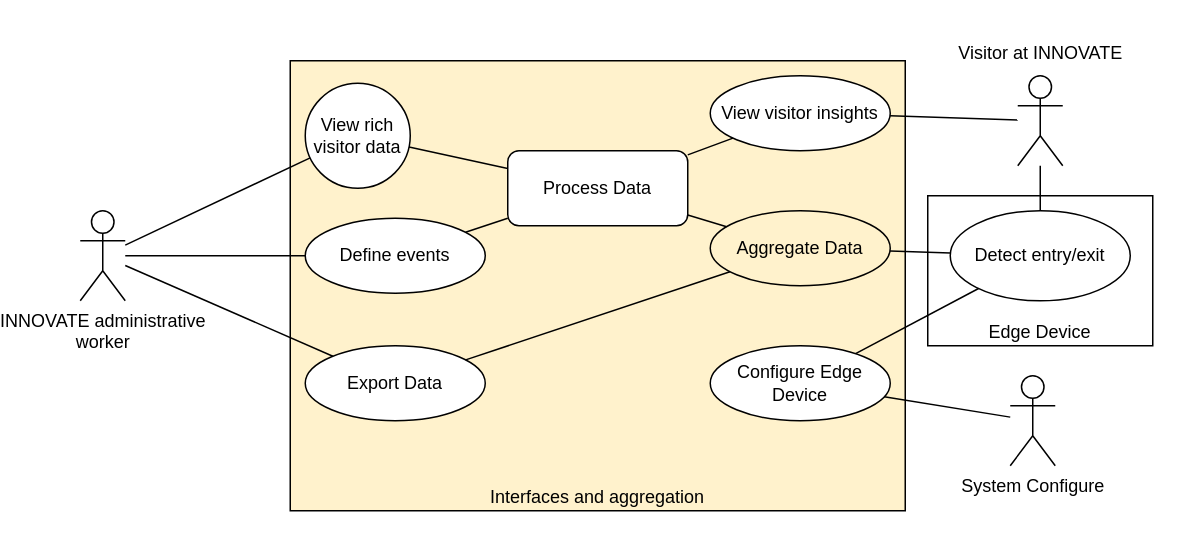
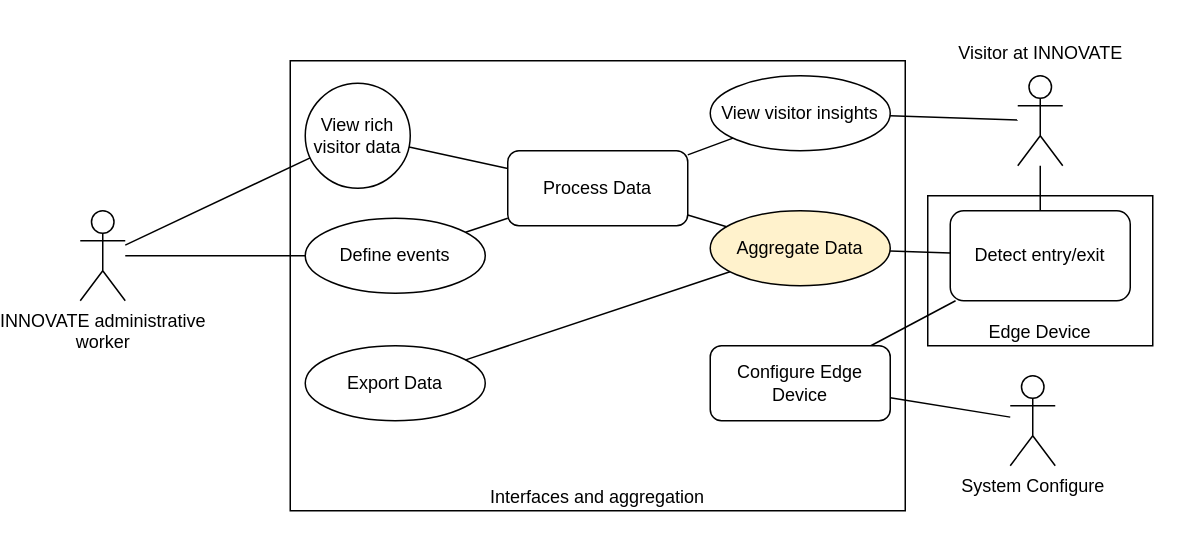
  <mxCell id="0" />
  <mxCell id="1" parent="0" />
- <mxCell id="2" value="Interfaces and aggregation" style="rounded=0;whiteSpace=wrap;html=1;verticalAlign=bottom;fillColor=#fff2cc;" parent="1" vertex="1"><mxGeometry x="160" y="40" width="410" height="300" as="geometry" /></mxCell>
+ <mxCell id="2" value="Interfaces and aggregation" style="rounded=0;whiteSpace=wrap;html=1;verticalAlign=bottom;" parent="1" vertex="1"><mxGeometry x="160" y="40" width="410" height="300" as="geometry" /></mxCell>
  <mxCell id="3" value="&lt;div&gt;INNOVATE administrative&lt;/div&gt;&lt;div&gt;worker&lt;/div&gt;" style="shape=umlActor;verticalLabelPosition=bottom;verticalAlign=top;html=1;outlineConnect=0;" parent="1" vertex="1"><mxGeometry x="20" y="140" width="30" height="60" as="geometry" /></mxCell>
  <mxCell id="4" value="System Configure" style="shape=umlActor;verticalLabelPosition=bottom;verticalAlign=top;html=1;outlineConnect=0;" parent="1" vertex="1"><mxGeometry x="640" y="250" width="30" height="60" as="geometry" /></mxCell>
  <mxCell id="5" value="" style="shape=umlActor;verticalLabelPosition=bottom;verticalAlign=top;html=1;outlineConnect=0;" parent="1" vertex="1"><mxGeometry x="645" y="50" width="30" height="60" as="geometry" /></mxCell>
  <mxCell id="6" value="View rich visitor data" style="ellipse;whiteSpace=wrap;html=1;" parent="1" vertex="1"><mxGeometry x="170" y="55" width="70" height="70" as="geometry" /></mxCell>
  <mxCell id="7" value="View visitor insights" style="ellipse;whiteSpace=wrap;html=1;" parent="1" vertex="1"><mxGeometry x="440" y="50" width="120" height="50" as="geometry" /></mxCell>
  <mxCell id="8" value="" style="endArrow=none;html=1;rounded=0;" parent="1" source="7" target="5" edge="1"><mxGeometry width="50" height="50" relative="1" as="geometry"><mxPoint x="470" y="270" as="sourcePoint" /><mxPoint x="520" y="220" as="targetPoint" /></mxGeometry></mxCell>
  <mxCell id="9" value="" style="endArrow=none;html=1;rounded=0;" parent="1" source="6" target="3" edge="1"><mxGeometry width="50" height="50" relative="1" as="geometry"><mxPoint x="470" y="270" as="sourcePoint" /><mxPoint x="520" y="220" as="targetPoint" /></mxGeometry></mxCell>
  <mxCell id="10" value="Define events" style="ellipse;whiteSpace=wrap;html=1;" parent="1" vertex="1"><mxGeometry x="170" y="145" width="120" height="50" as="geometry" /></mxCell>
  <mxCell id="11" value="" style="endArrow=none;html=1;rounded=0;" parent="1" source="10" target="3" edge="1"><mxGeometry width="50" height="50" relative="1" as="geometry"><mxPoint x="470" y="270" as="sourcePoint" /><mxPoint x="520" y="220" as="targetPoint" /></mxGeometry></mxCell>
  <mxCell id="12" value="Edge Device" style="rounded=0;whiteSpace=wrap;html=1;verticalAlign=bottom;" vertex="1" parent="1"><mxGeometry x="585" y="130" width="150" height="100" as="geometry" /></mxCell>
- <mxCell id="13" value="Detect entry/exit" style="ellipse;whiteSpace=wrap;html=1;" vertex="1" parent="1"><mxGeometry x="600" y="140" width="120" height="60" as="geometry" /></mxCell>
+ <mxCell id="13" value="Detect entry/exit" style="whiteSpace=wrap;html=1;rounded=1;" vertex="1" parent="1"><mxGeometry x="600" y="140" width="120" height="60" as="geometry" /></mxCell>
  <mxCell id="14" value="" style="endArrow=none;html=1;rounded=0;" edge="1" parent="1" source="13" target="5"><mxGeometry width="50" height="50" relative="1" as="geometry"><mxPoint x="480" y="380" as="sourcePoint" /><mxPoint x="530" y="330" as="targetPoint" /></mxGeometry></mxCell>
  <mxCell id="15" value="" style="endArrow=none;html=1;rounded=0;" edge="1" parent="1" source="21" target="13"><mxGeometry width="50" height="50" relative="1" as="geometry"><mxPoint x="480" y="380" as="sourcePoint" /><mxPoint x="530" y="330" as="targetPoint" /></mxGeometry></mxCell>
  <mxCell id="16" value="&lt;div&gt;Aggregate Data&lt;/div&gt;" style="ellipse;whiteSpace=wrap;html=1;fillColor=#fff2cc;" vertex="1" parent="1"><mxGeometry x="440" y="140" width="120" height="50" as="geometry" /></mxCell>
  <mxCell id="17" value="" style="endArrow=none;html=1;rounded=0;" edge="1" parent="1" source="16" target="13"><mxGeometry width="50" height="50" relative="1" as="geometry"><mxPoint x="480" y="380" as="sourcePoint" /><mxPoint x="530" y="330" as="targetPoint" /></mxGeometry></mxCell>
  <mxCell id="18" value="Process Data" style="whiteSpace=wrap;html=1;rounded=1;" vertex="1" parent="1"><mxGeometry x="305" y="100" width="120" height="50" as="geometry" /></mxCell>
  <mxCell id="19" value="" style="endArrow=none;html=1;rounded=0;" edge="1" parent="1" source="16" target="18"><mxGeometry width="50" height="50" relative="1" as="geometry"><mxPoint x="480" y="380" as="sourcePoint" /><mxPoint x="530" y="330" as="targetPoint" /></mxGeometry></mxCell>
  <mxCell id="20" value="" style="endArrow=none;html=1;rounded=0;" edge="1" parent="1" source="10" target="18"><mxGeometry width="50" height="50" relative="1" as="geometry"><mxPoint x="480" y="380" as="sourcePoint" /><mxPoint x="530" y="330" as="targetPoint" /></mxGeometry></mxCell>
- <mxCell id="21" value="Configure Edge Device" style="ellipse;whiteSpace=wrap;html=1;" parent="1" vertex="1"><mxGeometry x="440" y="230" width="120" height="50" as="geometry" /></mxCell>
+ <mxCell id="21" value="Configure Edge Device" style="whiteSpace=wrap;html=1;rounded=1;" parent="1" vertex="1"><mxGeometry x="440" y="230" width="120" height="50" as="geometry" /></mxCell>
  <mxCell id="22" value="" style="endArrow=none;html=1;rounded=0;" parent="1" source="4" target="21" edge="1"><mxGeometry width="50" height="50" relative="1" as="geometry"><mxPoint x="470" y="270" as="sourcePoint" /><mxPoint x="520" y="220" as="targetPoint" /></mxGeometry></mxCell>
  <mxCell id="23" value="" style="endArrow=none;html=1;rounded=0;" edge="1" parent="1" source="18" target="6"><mxGeometry width="50" height="50" relative="1" as="geometry"><mxPoint x="480" y="380" as="sourcePoint" /><mxPoint x="530" y="330" as="targetPoint" /></mxGeometry></mxCell>
  <mxCell id="24" value="Visitor at INNOVATE" style="text;html=1;align=center;verticalAlign=middle;resizable=0;points=[];autosize=1;strokeColor=none;fillColor=none;" vertex="1" parent="1"><mxGeometry x="595" y="20" width="130" height="30" as="geometry" /></mxCell>
  <mxCell id="25" value="" style="endArrow=none;html=1;rounded=0;" edge="1" parent="1" source="18" target="7"><mxGeometry width="50" height="50" relative="1" as="geometry"><mxPoint x="480" y="380" as="sourcePoint" /><mxPoint x="530" y="330" as="targetPoint" /></mxGeometry></mxCell>
  <mxCell id="26" value="&lt;div&gt;Export Data&lt;/div&gt;" style="ellipse;whiteSpace=wrap;html=1;" vertex="1" parent="1"><mxGeometry x="170" y="230" width="120" height="50" as="geometry" /></mxCell>
  <mxCell id="27" value="" style="endArrow=none;html=1;rounded=0;" edge="1" parent="1" source="26" target="16"><mxGeometry width="50" height="50" relative="1" as="geometry"><mxPoint x="340" y="190" as="sourcePoint" /><mxPoint x="390" y="140" as="targetPoint" /></mxGeometry></mxCell>
- <mxCell id="28" value="" style="endArrow=none;html=1;rounded=0;" edge="1" parent="1" source="26" target="3"><mxGeometry width="50" height="50" relative="1" as="geometry"><mxPoint x="340" y="190" as="sourcePoint" /><mxPoint x="390" y="140" as="targetPoint" /></mxGeometry></mxCell>
